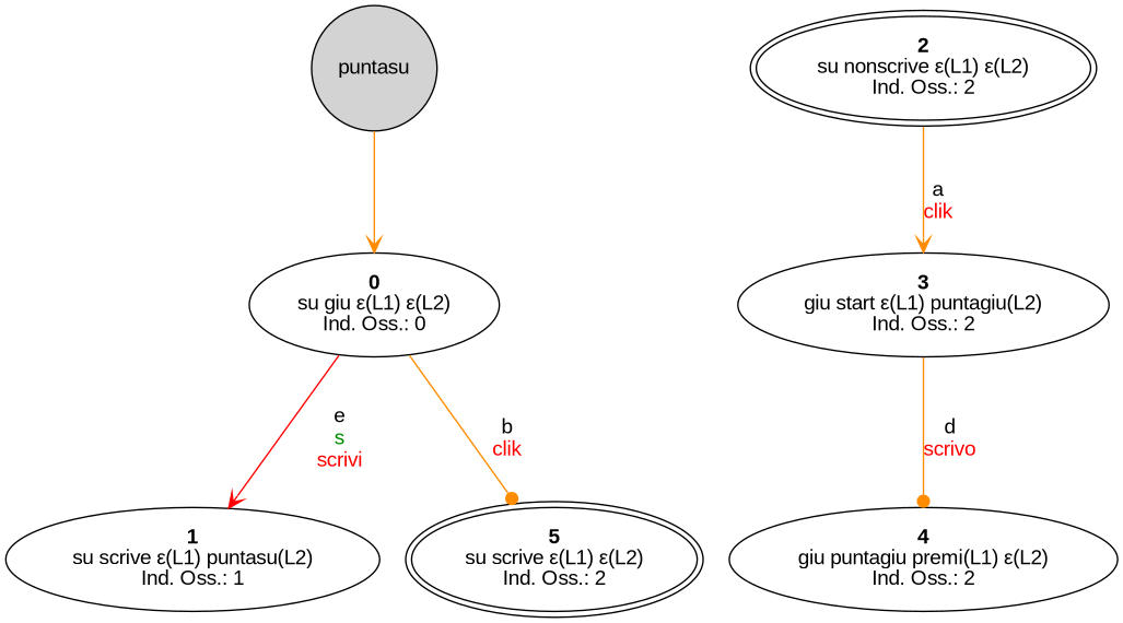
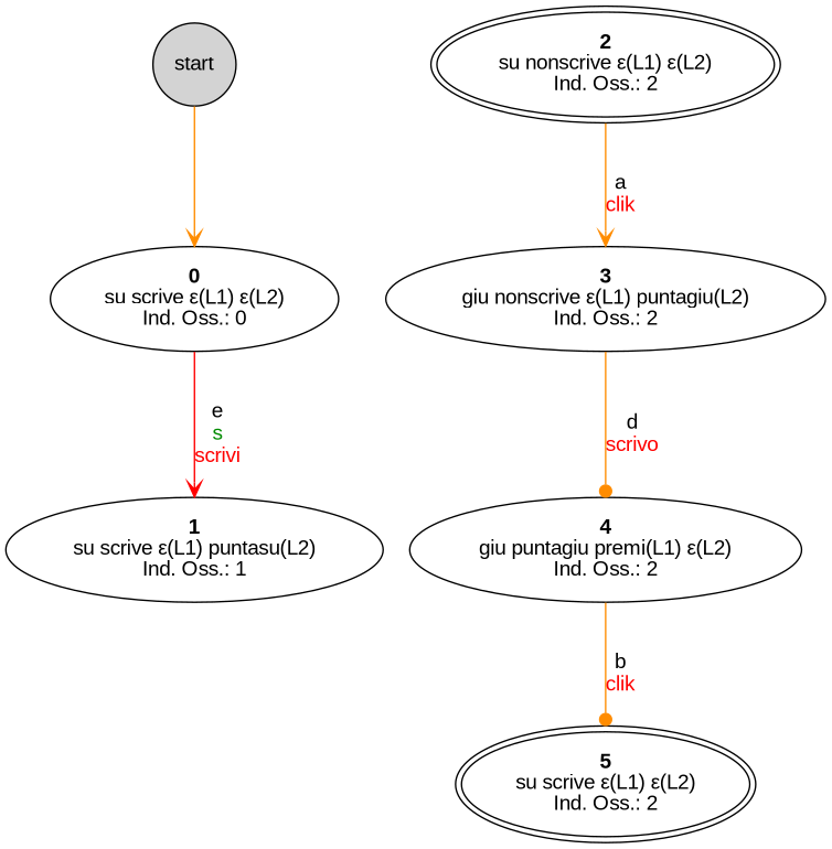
  digraph {
    fontname="Liberation Sans"
    node [fontname="Liberation Sans"]
    edge [arrowhead=vee color=darkorange fontname="Liberation Sans"]
-   start [fillcolor=lightgrey shape=circle style=filled label=puntasu]
-   n2 [label=<<b>0</b><br/>su giu ε(L1) ε(L2)<br/>Ind. Oss.: 0>]
+   start [fillcolor=lightgrey shape=circle style=filled]
+   n2 [label=<<b>0</b><br/>su scrive ε(L1) ε(L2)<br/>Ind. Oss.: 0>]
    n3 [label=<<b>1</b><br/>su scrive ε(L1) puntasu(L2)<br/>Ind. Oss.: 1>]
    n4 [label=<<b>2</b><br/>su nonscrive ε(L1) ε(L2)<br/>Ind. Oss.: 2> peripheries=2]
-   n5 [label=<<b>3</b><br/>giu start ε(L1) puntagiu(L2)<br/>Ind. Oss.: 2>]
+   n5 [label=<<b>3</b><br/>giu nonscrive ε(L1) puntagiu(L2)<br/>Ind. Oss.: 2>]
    n6 [label=<<b>4</b><br/>giu puntagiu premi(L1) ε(L2)<br/>Ind. Oss.: 2>]
    n7 [label=<<b>5</b><br/>su scrive ε(L1) ε(L2)<br/>Ind. Oss.: 2> peripheries=2]
    start -> n2
    n2 -> n3 [color=red label=<<br/>e<br/><font color="green4">s</font><br/><font color="red">scrivi</font>>]
    n4 -> n5 [label=<<br/>a<br/><font color="red">clik</font>>]
    n5 -> n6 [arrowhead=dot label=<<br/>d<br/><font color="red">scrivo</font>>]
-   n2 -> n7 [arrowhead=dot label=<<br/>b<br/><font color="red">clik</font>>]
+   n6 -> n7 [arrowhead=dot label=<<br/>b<br/><font color="red">clik</font>>]
  }
